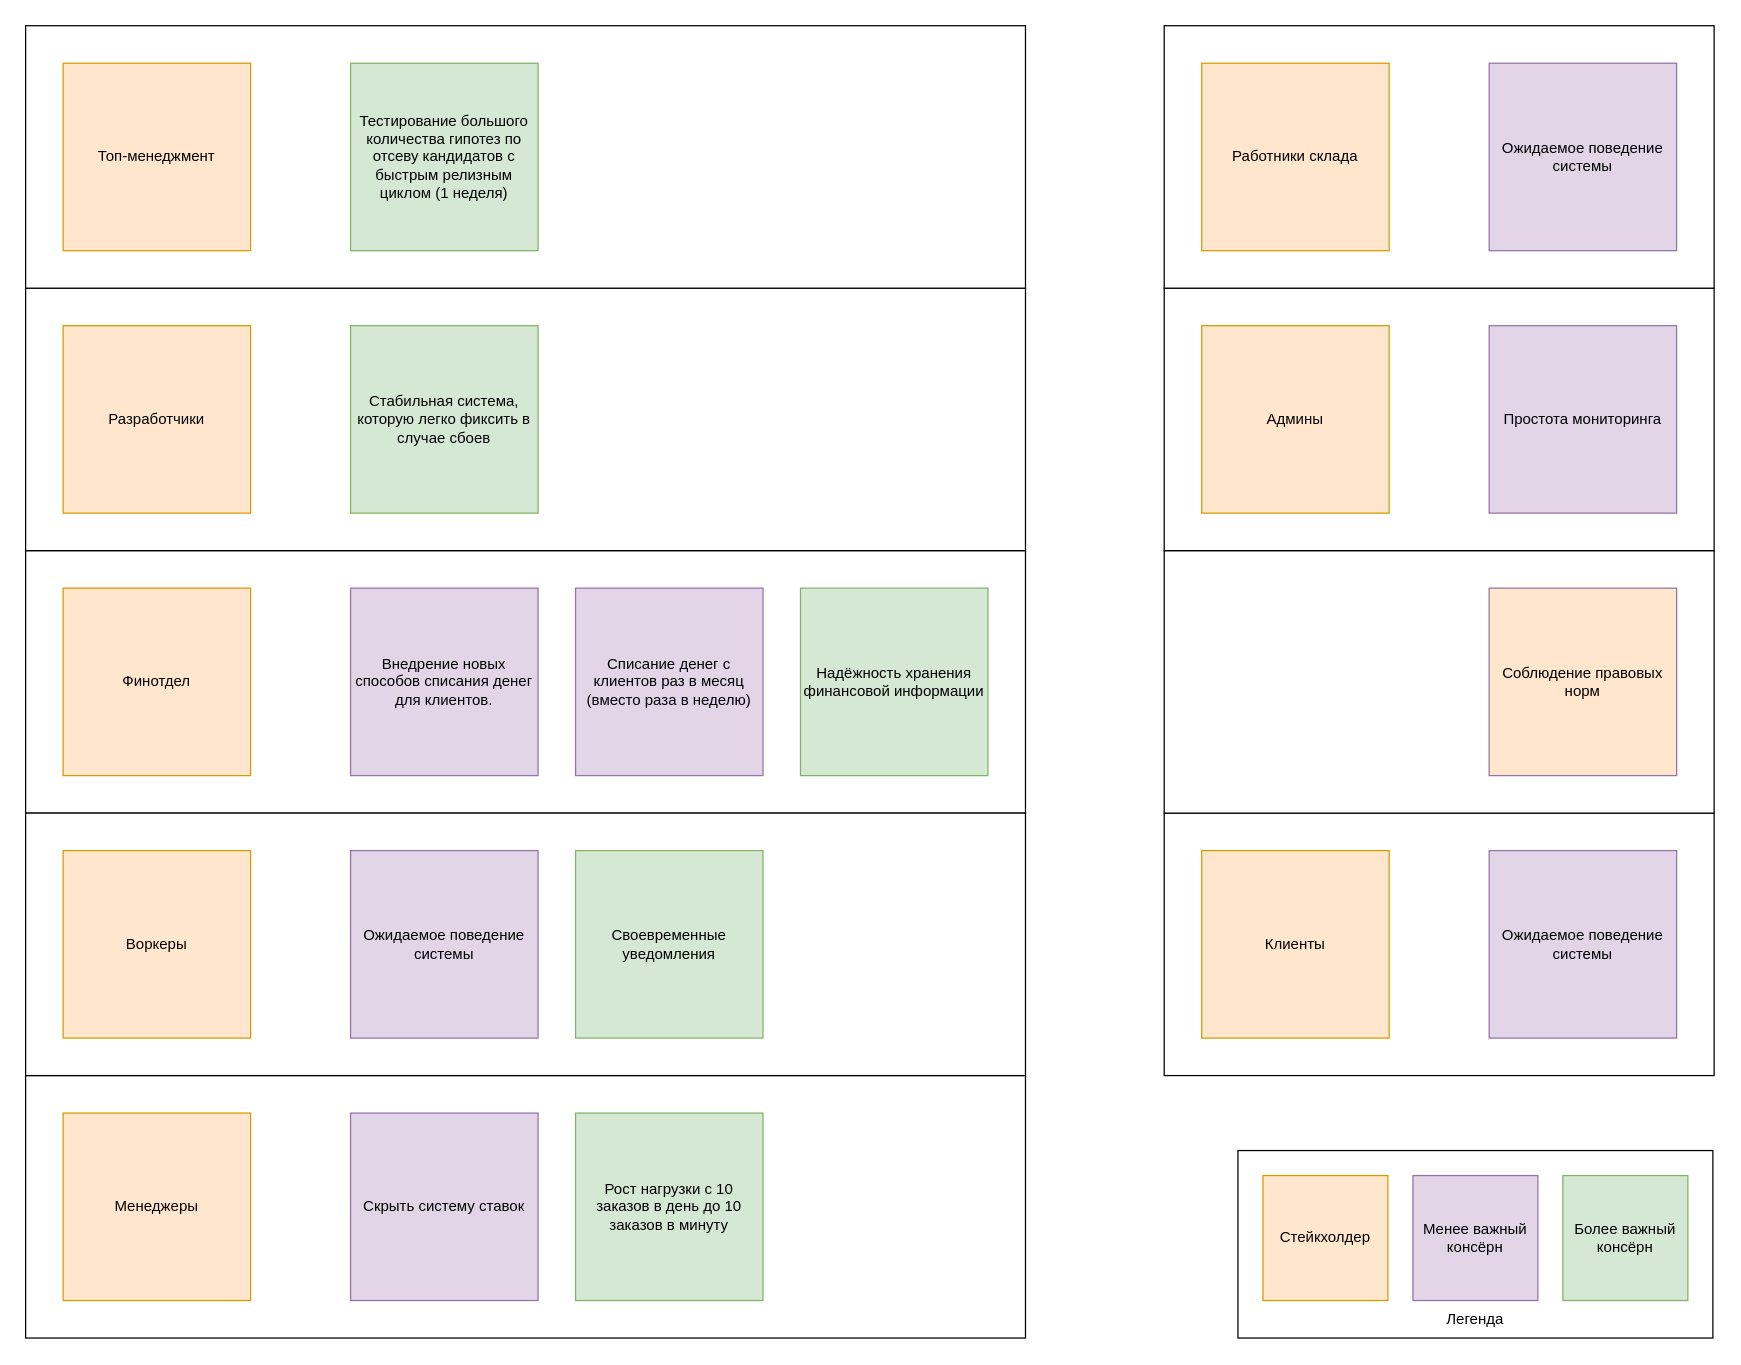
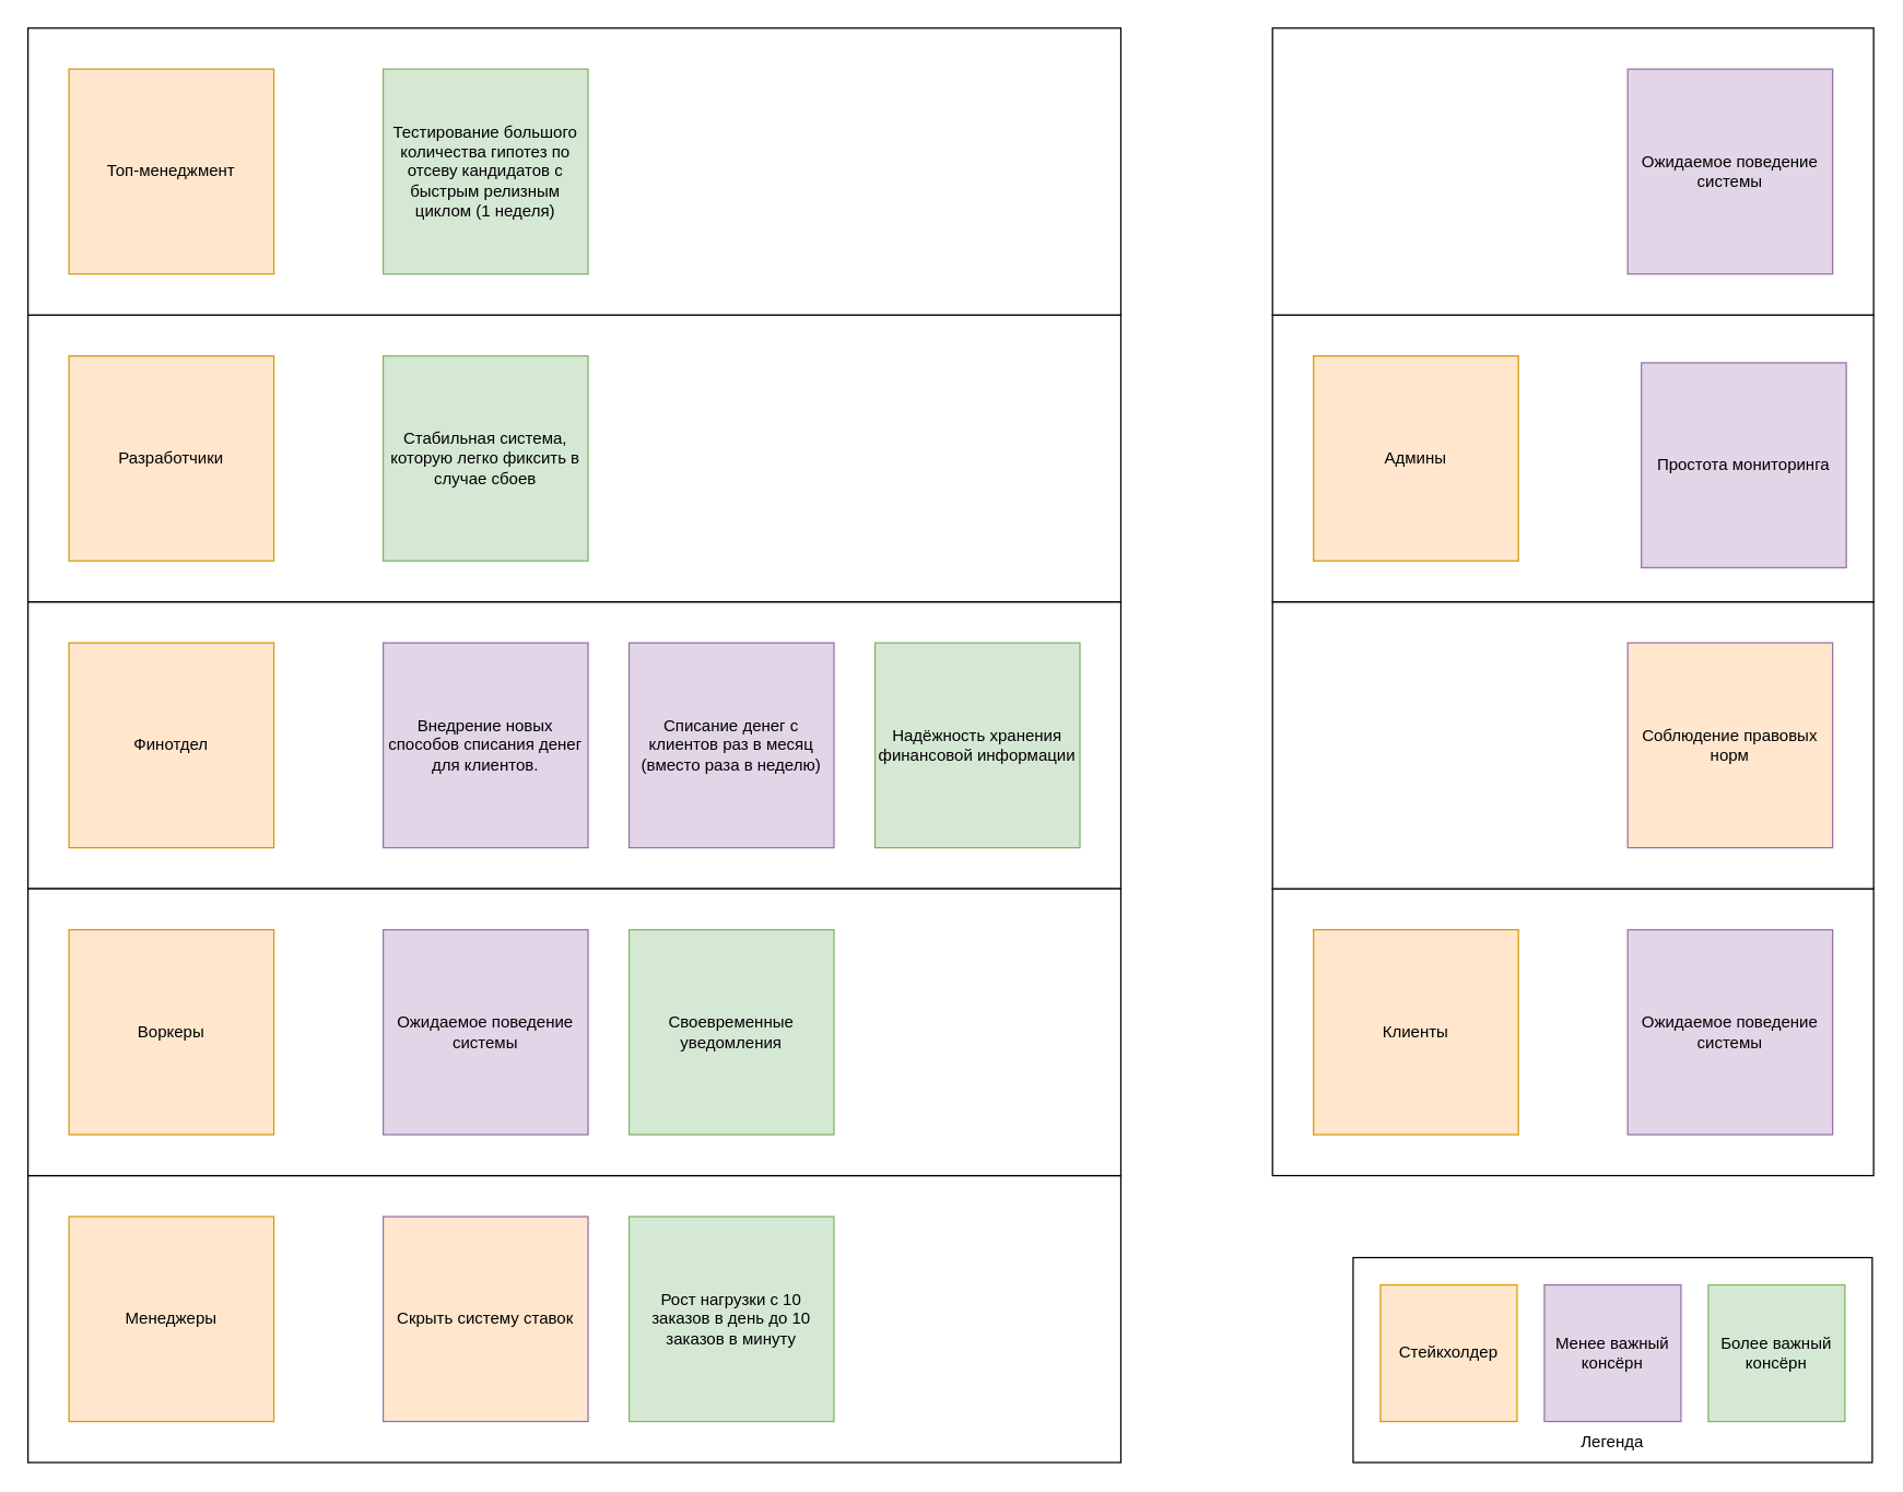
  <mxCell id="0" />
  <mxCell id="1" parent="0" />
  <mxCell id="2" value="" style="rounded=0;whiteSpace=wrap;html=1;" vertex="1" parent="1"><mxGeometry x="20" y="440" width="800" height="210" as="geometry" /></mxCell>
  <mxCell id="3" value="" style="rounded=0;whiteSpace=wrap;html=1;" vertex="1" parent="1"><mxGeometry x="931" y="650" width="440" height="210" as="geometry" /></mxCell>
  <mxCell id="4" value="" style="rounded=0;whiteSpace=wrap;html=1;" vertex="1" parent="1"><mxGeometry x="931" y="440" width="440" height="210" as="geometry" /></mxCell>
  <mxCell id="5" value="" style="rounded=0;whiteSpace=wrap;html=1;" vertex="1" parent="1"><mxGeometry x="931" y="230" width="440" height="210" as="geometry" /></mxCell>
  <mxCell id="6" value="" style="rounded=0;whiteSpace=wrap;html=1;" vertex="1" parent="1"><mxGeometry x="931" y="20" width="440" height="210" as="geometry" /></mxCell>
  <mxCell id="7" value="" style="rounded=0;whiteSpace=wrap;html=1;" vertex="1" parent="1"><mxGeometry x="20" y="860" width="800" height="210" as="geometry" /></mxCell>
  <mxCell id="8" value="" style="rounded=0;whiteSpace=wrap;html=1;" vertex="1" parent="1"><mxGeometry x="20" y="650" width="800" height="210" as="geometry" /></mxCell>
  <mxCell id="9" value="" style="rounded=0;whiteSpace=wrap;html=1;" vertex="1" parent="1"><mxGeometry x="20" y="230" width="800" height="210" as="geometry" /></mxCell>
  <mxCell id="10" value="" style="rounded=0;whiteSpace=wrap;html=1;" vertex="1" parent="1"><mxGeometry x="20" y="20" width="800" height="210" as="geometry" /></mxCell>
  <mxCell id="11" value="Топ-менеджмент" style="rounded=0;whiteSpace=wrap;html=1;fillColor=#ffe6cc;strokeColor=#d79b00;" vertex="1" parent="1"><mxGeometry x="50" y="50" width="150" height="150" as="geometry" /></mxCell>
  <mxCell id="12" value="Тестирование большого количества гипотез по отсеву кандидатов с быстрым релизным циклом (1 неделя)" style="rounded=0;whiteSpace=wrap;html=1;fillColor=#d5e8d4;strokeColor=#82b366;" vertex="1" parent="1"><mxGeometry x="280" y="50" width="150" height="150" as="geometry" /></mxCell>
  <mxCell id="13" value="" style="group" vertex="1" connectable="0" parent="1"><mxGeometry x="990" y="920" width="380" height="150" as="geometry" /></mxCell>
  <mxCell id="14" value="" style="rounded=0;whiteSpace=wrap;html=1;" vertex="1" parent="13"><mxGeometry width="380" height="150" as="geometry" /></mxCell>
  <mxCell id="15" value="Стейкхолдер" style="rounded=0;whiteSpace=wrap;html=1;fillColor=#ffe6cc;strokeColor=#d79b00;" vertex="1" parent="13"><mxGeometry x="20" y="20" width="100" height="100" as="geometry" /></mxCell>
  <mxCell id="16" value="Менее важный консёрн" style="rounded=0;whiteSpace=wrap;html=1;fillColor=#e1d5e7;strokeColor=#9673a6;" vertex="1" parent="13"><mxGeometry x="140" y="20" width="100" height="100" as="geometry" /></mxCell>
  <mxCell id="17" value="Более важный консёрн" style="rounded=0;whiteSpace=wrap;html=1;fillColor=#d5e8d4;strokeColor=#82b366;" vertex="1" parent="13"><mxGeometry x="260" y="20" width="100" height="100" as="geometry" /></mxCell>
  <mxCell id="18" value="Легенда" style="text;html=1;strokeColor=none;fillColor=none;align=center;verticalAlign=middle;whiteSpace=wrap;rounded=0;" vertex="1" parent="13"><mxGeometry y="120" width="380" height="30" as="geometry" /></mxCell>
  <mxCell id="19" value="Разработчики&lt;br&gt;" style="rounded=0;whiteSpace=wrap;html=1;fillColor=#ffe6cc;strokeColor=#d79b00;" vertex="1" parent="1"><mxGeometry x="50" y="260" width="150" height="150" as="geometry" /></mxCell>
  <mxCell id="20" value="Клиенты" style="rounded=0;whiteSpace=wrap;html=1;fillColor=#ffe6cc;strokeColor=#d79b00;" vertex="1" parent="1"><mxGeometry x="961" y="680" width="150" height="150" as="geometry" /></mxCell>
  <mxCell id="21" value="Воркеры" style="rounded=0;whiteSpace=wrap;html=1;fillColor=#ffe6cc;strokeColor=#d79b00;" vertex="1" parent="1"><mxGeometry x="50" y="680" width="150" height="150" as="geometry" /></mxCell>
  <mxCell id="22" value="Менеджеры" style="rounded=0;whiteSpace=wrap;html=1;fillColor=#ffe6cc;strokeColor=#d79b00;" vertex="1" parent="1"><mxGeometry x="50" y="890" width="150" height="150" as="geometry" /></mxCell>
- <mxCell id="23" value="Работники склада" style="rounded=0;whiteSpace=wrap;html=1;fillColor=#ffe6cc;strokeColor=#d79b00;" vertex="1" parent="1"><mxGeometry x="961" y="50" width="150" height="150" as="geometry" /></mxCell>
  <mxCell id="24" value="Админы" style="rounded=0;whiteSpace=wrap;html=1;fillColor=#ffe6cc;strokeColor=#d79b00;" vertex="1" parent="1"><mxGeometry x="961" y="260" width="150" height="150" as="geometry" /></mxCell>
  <mxCell id="25" value="Финотдел" style="rounded=0;whiteSpace=wrap;html=1;fillColor=#ffe6cc;strokeColor=#d79b00;" vertex="1" parent="1"><mxGeometry x="50" y="470" width="150" height="150" as="geometry" /></mxCell>
  <mxCell id="26" value="Стабильная система, которую легко фиксить в случае сбоев" style="rounded=0;whiteSpace=wrap;html=1;fillColor=#d5e8d4;strokeColor=#82b366;" vertex="1" parent="1"><mxGeometry x="280" y="260" width="150" height="150" as="geometry" /></mxCell>
  <mxCell id="27" value="Ожидаемое поведение системы" style="rounded=0;whiteSpace=wrap;html=1;fillColor=#e1d5e7;strokeColor=#9673a6;" vertex="1" parent="1"><mxGeometry x="1191" y="680" width="150" height="150" as="geometry" /></mxCell>
- <mxCell id="28" value="Скрыть систему ставок" style="rounded=0;whiteSpace=wrap;html=1;fillColor=#e1d5e7;strokeColor=#9673a6;" vertex="1" parent="1"><mxGeometry x="280" y="890" width="150" height="150" as="geometry" /></mxCell>
+ <mxCell id="28" value="Скрыть систему ставок" style="rounded=0;whiteSpace=wrap;html=1;fillColor=#ffe6cc;strokeColor=#9673a6;" vertex="1" parent="1"><mxGeometry x="280" y="890" width="150" height="150" as="geometry" /></mxCell>
  <mxCell id="29" value="Ожидаемое поведение системы" style="rounded=0;whiteSpace=wrap;html=1;fillColor=#e1d5e7;strokeColor=#9673a6;" vertex="1" parent="1"><mxGeometry x="1191" y="50" width="150" height="150" as="geometry" /></mxCell>
- <mxCell id="30" value="Простота мониторинга" style="rounded=0;whiteSpace=wrap;html=1;fillColor=#e1d5e7;strokeColor=#9673a6;" vertex="1" parent="1"><mxGeometry x="1191" y="260" width="150" height="150" as="geometry" /></mxCell>
+ <mxCell id="30" value="Простота мониторинга" style="rounded=0;whiteSpace=wrap;html=1;fillColor=#e1d5e7;strokeColor=#9673a6;" vertex="1" parent="1"><mxGeometry x="1201" y="265" width="150" height="150" as="geometry" /></mxCell>
  <mxCell id="31" value="Соблюдение правовых норм" style="rounded=0;whiteSpace=wrap;html=1;fillColor=#ffe6cc;strokeColor=#9673a6;" vertex="1" parent="1"><mxGeometry x="1191" y="470" width="150" height="150" as="geometry" /></mxCell>
  <mxCell id="32" value="Внедрение новых способов списания денег для клиентов." style="rounded=0;whiteSpace=wrap;html=1;fillColor=#e1d5e7;strokeColor=#9673a6;" vertex="1" parent="1"><mxGeometry x="280" y="470" width="150" height="150" as="geometry" /></mxCell>
  <mxCell id="33" value="Ожидаемое поведение системы" style="rounded=0;whiteSpace=wrap;html=1;fillColor=#e1d5e7;strokeColor=#9673a6;" vertex="1" parent="1"><mxGeometry x="280" y="680" width="150" height="150" as="geometry" /></mxCell>
  <mxCell id="34" value="Своевременные уведомления" style="rounded=0;whiteSpace=wrap;html=1;fillColor=#d5e8d4;strokeColor=#82b366;" vertex="1" parent="1"><mxGeometry x="460" y="680" width="150" height="150" as="geometry" /></mxCell>
  <mxCell id="35" value="Рост нагрузки с 10 заказов в день до 10 заказов в минуту" style="rounded=0;whiteSpace=wrap;html=1;fillColor=#d5e8d4;strokeColor=#82b366;" vertex="1" parent="1"><mxGeometry x="460" y="890" width="150" height="150" as="geometry" /></mxCell>
  <mxCell id="36" value="Списание денег с клиентов раз в месяц (вместо раза в неделю)" style="rounded=0;whiteSpace=wrap;html=1;fillColor=#e1d5e7;strokeColor=#9673a6;" vertex="1" parent="1"><mxGeometry x="460" y="470" width="150" height="150" as="geometry" /></mxCell>
  <mxCell id="37" value="Надёжность хранения финансовой информации" style="rounded=0;whiteSpace=wrap;html=1;fillColor=#d5e8d4;strokeColor=#82b366;" vertex="1" parent="1"><mxGeometry x="640" y="470" width="150" height="150" as="geometry" /></mxCell>
